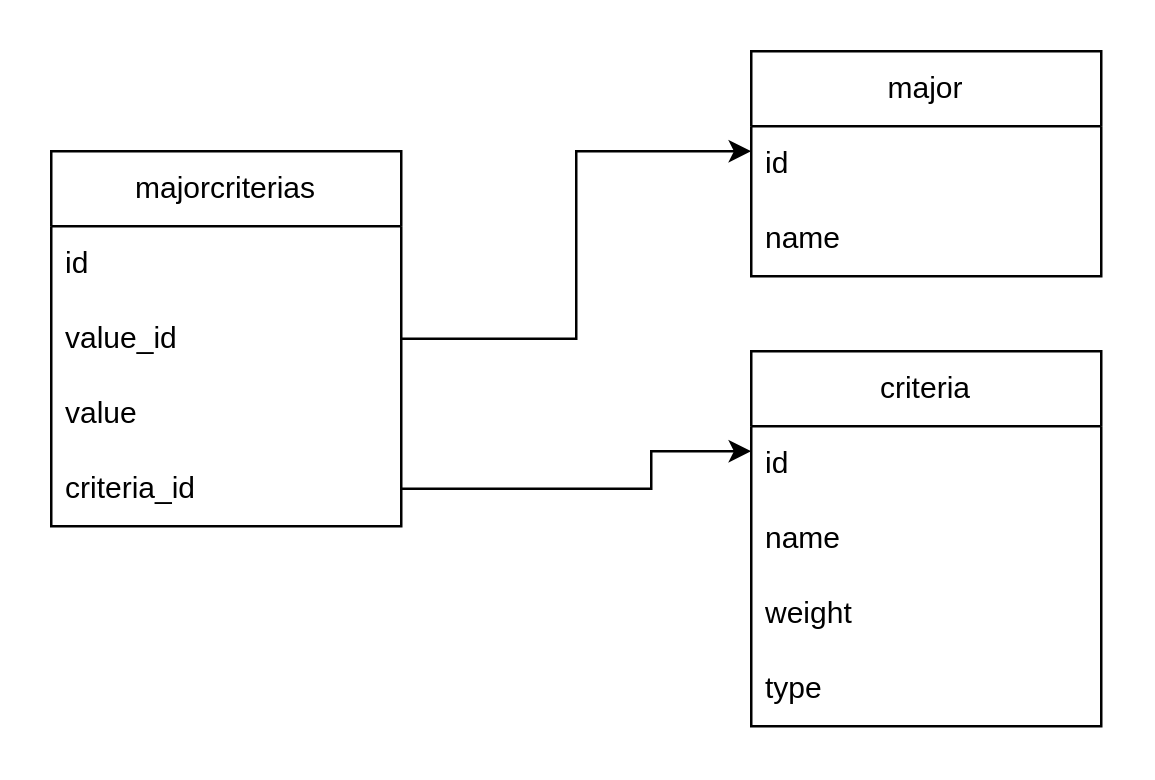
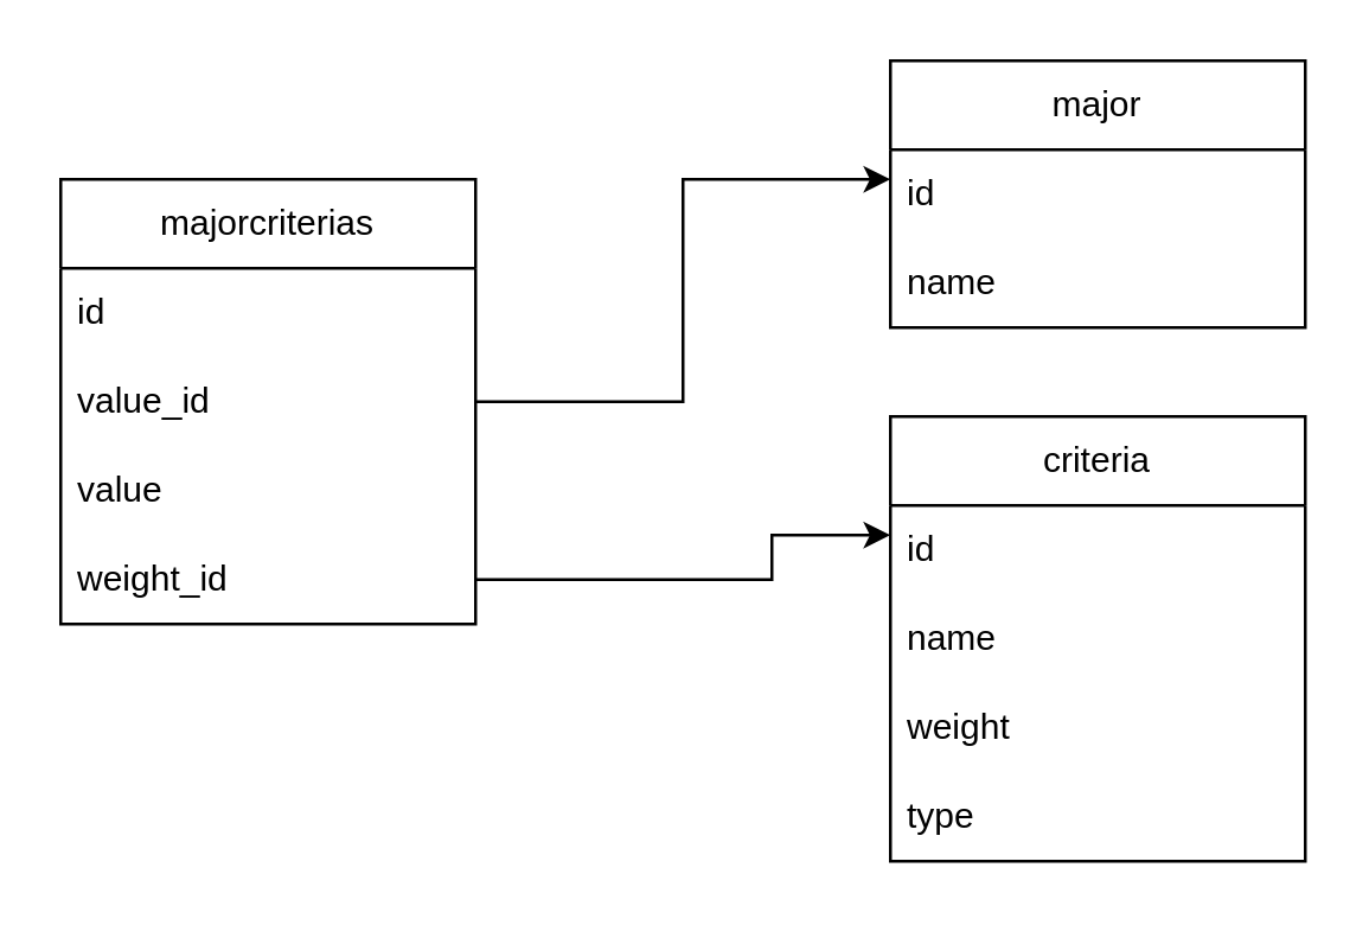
  <mxCell id="0" />
  <mxCell id="1" parent="0" />
  <mxCell id="2" value="majorcriterias" style="swimlane;fontStyle=0;childLayout=stackLayout;horizontal=1;startSize=30;horizontalStack=0;resizeParent=1;resizeParentMax=0;resizeLast=0;collapsible=1;marginBottom=0;whiteSpace=wrap;html=1;" parent="1" vertex="1"><mxGeometry x="20" y="60" width="140" height="150" as="geometry" /></mxCell>
  <mxCell id="3" value="id" style="text;strokeColor=none;fillColor=none;align=left;verticalAlign=middle;spacingLeft=4;spacingRight=4;overflow=hidden;points=[[0,0.5],[1,0.5]];portConstraint=eastwest;rotatable=0;whiteSpace=wrap;html=1;" parent="2" vertex="1"><mxGeometry y="30" width="140" height="30" as="geometry" /></mxCell>
  <mxCell id="4" value="value_id" style="text;strokeColor=none;fillColor=none;align=left;verticalAlign=middle;spacingLeft=4;spacingRight=4;overflow=hidden;points=[[0,0.5],[1,0.5]];portConstraint=eastwest;rotatable=0;whiteSpace=wrap;html=1;" parent="2" vertex="1"><mxGeometry y="60" width="140" height="30" as="geometry" /></mxCell>
  <mxCell id="5" value="value" style="text;strokeColor=none;fillColor=none;align=left;verticalAlign=middle;spacingLeft=4;spacingRight=4;overflow=hidden;points=[[0,0.5],[1,0.5]];portConstraint=eastwest;rotatable=0;whiteSpace=wrap;html=1;" parent="2" vertex="1"><mxGeometry y="90" width="140" height="30" as="geometry" /></mxCell>
- <mxCell id="6" value="criteria_id" style="text;strokeColor=none;fillColor=none;align=left;verticalAlign=middle;spacingLeft=4;spacingRight=4;overflow=hidden;points=[[0,0.5],[1,0.5]];portConstraint=eastwest;rotatable=0;whiteSpace=wrap;html=1;" parent="2" vertex="1"><mxGeometry y="120" width="140" height="30" as="geometry" /></mxCell>
+ <mxCell id="6" value="weight_id" style="text;strokeColor=none;fillColor=none;align=left;verticalAlign=middle;spacingLeft=4;spacingRight=4;overflow=hidden;points=[[0,0.5],[1,0.5]];portConstraint=eastwest;rotatable=0;whiteSpace=wrap;html=1;" parent="2" vertex="1"><mxGeometry y="120" width="140" height="30" as="geometry" /></mxCell>
  <mxCell id="7" value="major" style="swimlane;fontStyle=0;childLayout=stackLayout;horizontal=1;startSize=30;horizontalStack=0;resizeParent=1;resizeParentMax=0;resizeLast=0;collapsible=1;marginBottom=0;whiteSpace=wrap;html=1;" parent="1" vertex="1"><mxGeometry x="300" y="20" width="140" height="90" as="geometry" /></mxCell>
  <mxCell id="8" value="id" style="text;strokeColor=none;fillColor=none;align=left;verticalAlign=middle;spacingLeft=4;spacingRight=4;overflow=hidden;points=[[0,0.5],[1,0.5]];portConstraint=eastwest;rotatable=0;whiteSpace=wrap;html=1;" parent="7" vertex="1"><mxGeometry y="30" width="140" height="30" as="geometry" /></mxCell>
  <mxCell id="9" value="name" style="text;strokeColor=none;fillColor=none;align=left;verticalAlign=middle;spacingLeft=4;spacingRight=4;overflow=hidden;points=[[0,0.5],[1,0.5]];portConstraint=eastwest;rotatable=0;whiteSpace=wrap;html=1;" parent="7" vertex="1"><mxGeometry y="60" width="140" height="30" as="geometry" /></mxCell>
  <mxCell id="10" value="criteria" style="swimlane;fontStyle=0;childLayout=stackLayout;horizontal=1;startSize=30;horizontalStack=0;resizeParent=1;resizeParentMax=0;resizeLast=0;collapsible=1;marginBottom=0;whiteSpace=wrap;html=1;" parent="1" vertex="1"><mxGeometry x="300" y="140" width="140" height="150" as="geometry" /></mxCell>
  <mxCell id="11" value="id" style="text;strokeColor=none;fillColor=none;align=left;verticalAlign=middle;spacingLeft=4;spacingRight=4;overflow=hidden;points=[[0,0.5],[1,0.5]];portConstraint=eastwest;rotatable=0;whiteSpace=wrap;html=1;" parent="10" vertex="1"><mxGeometry y="30" width="140" height="30" as="geometry" /></mxCell>
  <mxCell id="12" value="name" style="text;strokeColor=none;fillColor=none;align=left;verticalAlign=middle;spacingLeft=4;spacingRight=4;overflow=hidden;points=[[0,0.5],[1,0.5]];portConstraint=eastwest;rotatable=0;whiteSpace=wrap;html=1;" parent="10" vertex="1"><mxGeometry y="60" width="140" height="30" as="geometry" /></mxCell>
  <mxCell id="13" value="weight" style="text;strokeColor=none;fillColor=none;align=left;verticalAlign=middle;spacingLeft=4;spacingRight=4;overflow=hidden;points=[[0,0.5],[1,0.5]];portConstraint=eastwest;rotatable=0;whiteSpace=wrap;html=1;" parent="10" vertex="1"><mxGeometry y="90" width="140" height="30" as="geometry" /></mxCell>
  <mxCell id="14" value="type" style="text;strokeColor=none;fillColor=none;align=left;verticalAlign=middle;spacingLeft=4;spacingRight=4;overflow=hidden;points=[[0,0.5],[1,0.5]];portConstraint=eastwest;rotatable=0;whiteSpace=wrap;html=1;" parent="10" vertex="1"><mxGeometry y="120" width="140" height="30" as="geometry" /></mxCell>
  <mxCell id="15" value="" style="endArrow=classic;html=1;rounded=0;exitX=1;exitY=0.5;exitDx=0;exitDy=0;" edge="1" parent="1" source="4"><mxGeometry width="50" height="50" relative="1" as="geometry"><mxPoint x="250" y="110" as="sourcePoint" /><mxPoint x="300" y="60" as="targetPoint" /><Array as="points"><mxPoint x="230" y="135" /><mxPoint x="230" y="60" /></Array></mxGeometry></mxCell>
  <mxCell id="16" value="" style="endArrow=classic;html=1;rounded=0;exitX=1;exitY=0.5;exitDx=0;exitDy=0;" edge="1" parent="1" source="6"><mxGeometry width="50" height="50" relative="1" as="geometry"><mxPoint x="250" y="230" as="sourcePoint" /><mxPoint x="300" y="180" as="targetPoint" /><Array as="points"><mxPoint x="260" y="195" /><mxPoint x="260" y="180" /></Array></mxGeometry></mxCell>
